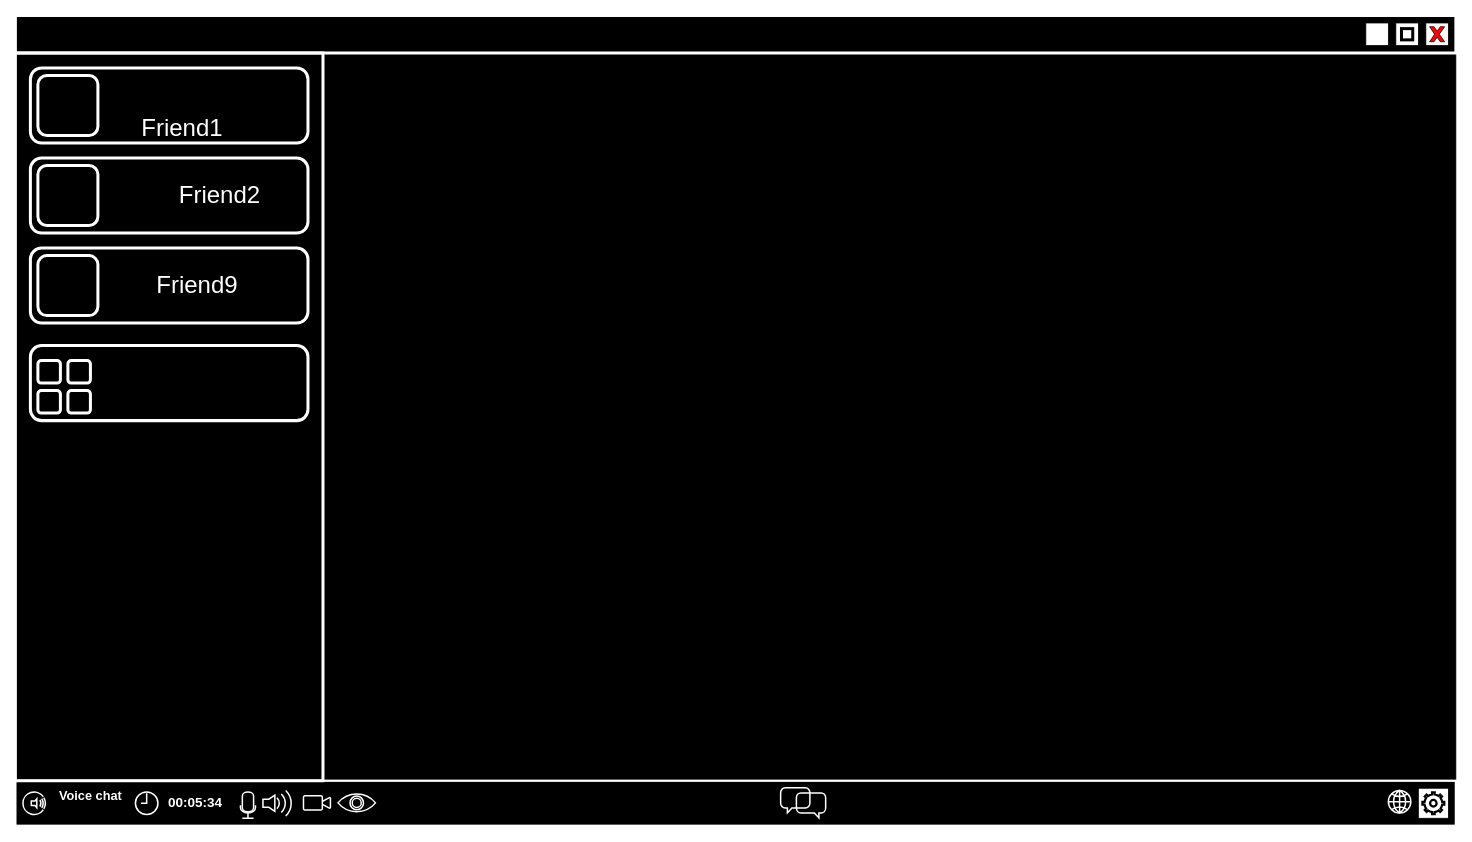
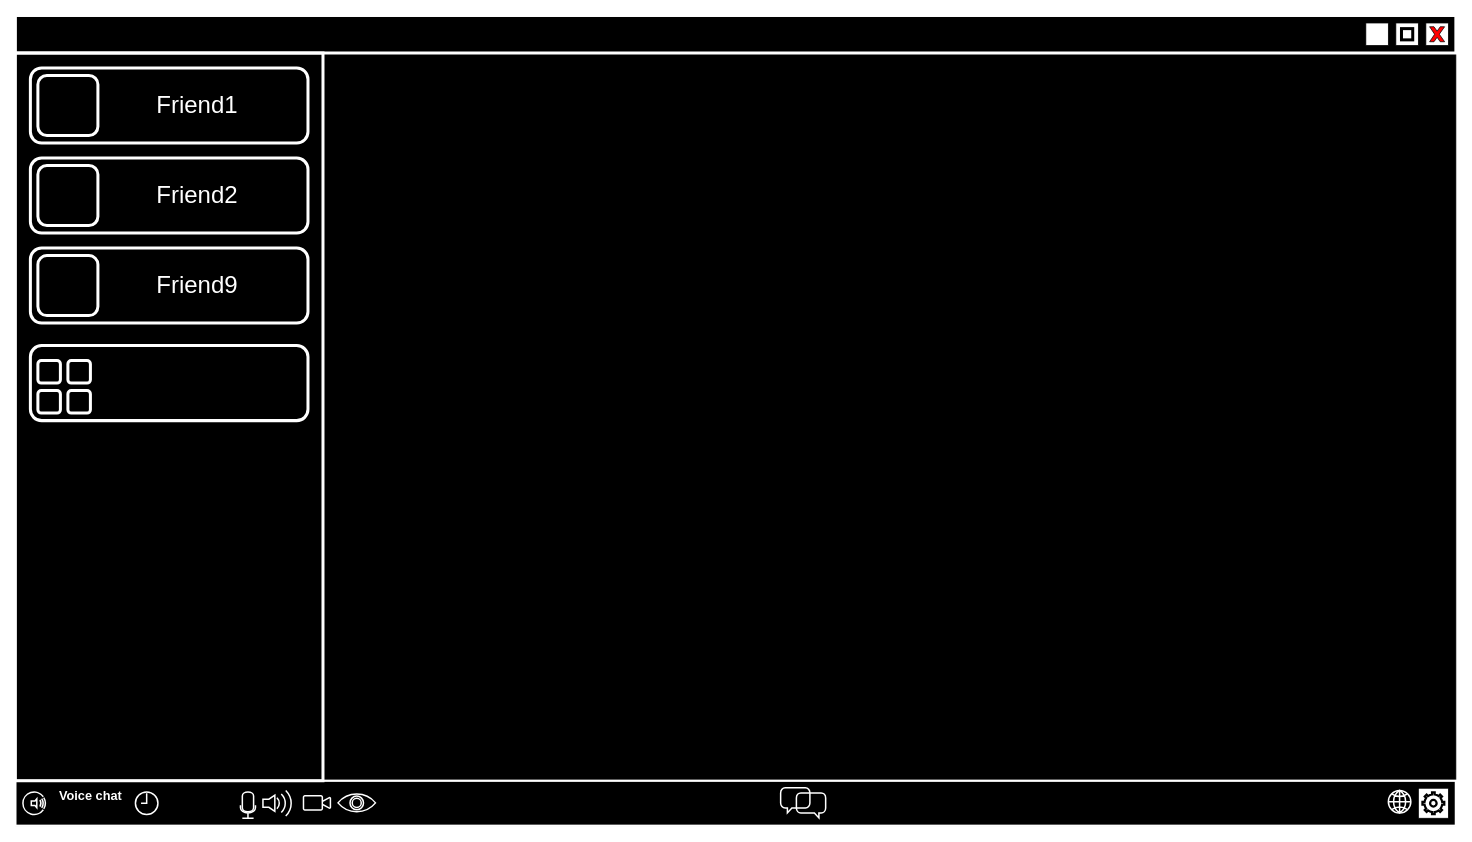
  <mxCell id="0" />
  <mxCell id="1" parent="0" />
  <mxCell id="2" value="" style="rounded=0;whiteSpace=wrap;html=1;rotation=0;fillColor=#000000;" vertex="1" parent="1"><mxGeometry width="1920" height="1080" as="geometry" x="20" y="20" /></mxCell>
  <mxCell id="3" value="" style="whiteSpace=wrap;html=1;aspect=fixed;" vertex="1" parent="1"><mxGeometry x="1900" y="30" width="30" height="30" as="geometry" /></mxCell>
  <mxCell id="4" value="" style="whiteSpace=wrap;html=1;aspect=fixed;" vertex="1" parent="1"><mxGeometry x="1860" y="30" width="30" height="30" as="geometry" /></mxCell>
  <mxCell id="5" value="" style="whiteSpace=wrap;html=1;aspect=fixed;" vertex="1" parent="1"><mxGeometry x="1820" y="30" width="30" height="30" as="geometry" /></mxCell>
  <mxCell id="6" value="" style="verticalLabelPosition=bottom;verticalAlign=top;html=1;shape=mxgraph.basic.x;fillColor=#ff0000;" vertex="1" parent="1"><mxGeometry x="1905" y="35" width="20" height="20" as="geometry" /></mxCell>
  <mxCell id="7" value="" style="rounded=0;whiteSpace=wrap;html=1;fillColor=none;strokeWidth=4;" vertex="1" parent="1"><mxGeometry x="1867.5" y="37.5" width="15" height="15" as="geometry" /></mxCell>
  <mxCell id="8" value="" style="rounded=0;whiteSpace=wrap;html=1;fillColor=none;strokeWidth=4;strokeColor=#FFFFFF;" vertex="1" parent="1"><mxGeometry width="1920" height="50" as="geometry" x="20" y="20" /></mxCell>
  <mxCell id="9" value="" style="rounded=0;whiteSpace=wrap;html=1;strokeColor=#FFFFFF;fillColor=none;strokeWidth=3;" vertex="1" parent="1"><mxGeometry y="1040" width="1920" height="60" as="geometry" x="20" /></mxCell>
  <mxCell id="10" value="" style="html=1;verticalLabelPosition=bottom;align=center;labelBackgroundColor=#ffffff;verticalAlign=top;strokeWidth=2;strokeColor=#FFFFFF;shadow=0;dashed=0;shape=mxgraph.ios7.icons.loud;fillColor=none;" vertex="1" parent="1"><mxGeometry x="30" y="1053.8" width="30.6" height="32.4" as="geometry" /></mxCell>
  <mxCell id="11" value="Voice chat" style="text;html=1;align=center;verticalAlign=middle;whiteSpace=wrap;rounded=0;strokeWidth=4;fontColor=#FFFFFF;fontStyle=1;fontSize=17;" vertex="1" parent="1"><mxGeometry x="70.6" y="1046.2" width="99.4" height="30" as="geometry" /></mxCell>
- <mxCell id="12" value="00:05:34" style="text;html=1;align=center;verticalAlign=middle;whiteSpace=wrap;rounded=0;strokeWidth=4;fontColor=#FFFFFF;fontStyle=1;fontSize=18;" vertex="1" parent="1"><mxGeometry x="210" y="1051.9" width="100" height="36.2" as="geometry" /></mxCell>
  <mxCell id="13" value="" style="html=1;verticalLabelPosition=bottom;align=center;labelBackgroundColor=#ffffff;verticalAlign=top;strokeWidth=2;strokeColor=#FFFFFF;shadow=0;dashed=0;shape=mxgraph.ios7.icons.clock;fillColor=none;" vertex="1" parent="1"><mxGeometry x="180" y="1055" width="30" height="30" as="geometry" /></mxCell>
  <mxCell id="14" value="" style="group" vertex="1" connectable="0" parent="1"><mxGeometry x="1890" y="1050" width="40" height="40" as="geometry" /></mxCell>
  <mxCell id="15" value="" style="whiteSpace=wrap;html=1;aspect=fixed;" vertex="1" parent="14"><mxGeometry width="40.0" height="40.0" as="geometry" /></mxCell>
  <mxCell id="16" value="" style="html=1;verticalLabelPosition=bottom;align=center;labelBackgroundColor=#ffffff;verticalAlign=top;strokeWidth=3;strokeColor=#000000;shadow=0;dashed=0;shape=mxgraph.ios7.icons.settings;" vertex="1" parent="14"><mxGeometry x="5.462" y="5.457" width="29.081" height="29.081" as="geometry" /></mxCell>
  <mxCell id="17" value="" style="html=1;verticalLabelPosition=bottom;align=center;labelBackgroundColor=#ffffff;verticalAlign=top;strokeWidth=2;strokeColor=#FFFFFF;shadow=0;dashed=0;shape=mxgraph.ios7.icons.video_conversation;fillColor=none;" vertex="1" parent="1"><mxGeometry x="404" y="1060" width="36" height="19" as="geometry" /></mxCell>
  <mxCell id="18" value="" style="html=1;verticalLabelPosition=bottom;align=center;labelBackgroundColor=#ffffff;verticalAlign=top;strokeWidth=2;strokeColor=#FFFFFF;shadow=0;dashed=0;shape=mxgraph.ios7.icons.microphone;fillColor=none;" vertex="1" parent="1"><mxGeometry x="320" y="1055" width="20" height="35" as="geometry" /></mxCell>
  <mxCell id="19" value="" style="html=1;verticalLabelPosition=bottom;align=center;labelBackgroundColor=#ffffff;verticalAlign=top;strokeWidth=2;strokeColor=#FFFFFF;shadow=0;dashed=0;shape=mxgraph.ios7.icons.volume_2;pointerEvents=1;fillColor=none;" vertex="1" parent="1"><mxGeometry x="350" y="1052.95" width="40" height="34.1" as="geometry" /></mxCell>
  <mxCell id="20" value="" style="html=1;verticalLabelPosition=bottom;align=center;labelBackgroundColor=#ffffff;verticalAlign=top;strokeWidth=2;strokeColor=#FFFFFF;shadow=0;dashed=0;shape=mxgraph.ios7.icons.eye;fillColor=none;" vertex="1" parent="1"><mxGeometry x="450" y="1057.75" width="50" height="23.5" as="geometry" /></mxCell>
  <mxCell id="21" value="" style="html=1;verticalLabelPosition=bottom;align=center;labelBackgroundColor=#ffffff;verticalAlign=top;strokeWidth=2;strokeColor=#FFFFFF;shadow=0;dashed=0;shape=mxgraph.ios7.icons.chat;fillColor=none;" vertex="1" parent="1"><mxGeometry x="1040" y="1049.5" width="60" height="40" as="geometry" /></mxCell>
  <mxCell id="22" value="" style="html=1;verticalLabelPosition=bottom;align=center;labelBackgroundColor=#ffffff;verticalAlign=top;strokeWidth=2;strokeColor=#FFFFFF;shadow=0;dashed=0;shape=mxgraph.ios7.icons.globe;fillColor=none;" vertex="1" parent="1"><mxGeometry x="1850" y="1052.95" width="30" height="30" as="geometry" /></mxCell>
  <mxCell id="23" value="" style="rounded=0;whiteSpace=wrap;html=1;fillColor=none;strokeColor=#FFFFFF;strokeWidth=4;" vertex="1" parent="1"><mxGeometry y="70" width="410" height="970" as="geometry" x="20" /></mxCell>
  <mxCell id="24" value="" style="rounded=1;whiteSpace=wrap;html=1;strokeColor=#FFFFFF;fillColor=none;strokeWidth=4;" vertex="1" parent="1"><mxGeometry x="40" y="90" width="370" height="100" as="geometry" /></mxCell>
  <mxCell id="25" value="" style="rounded=1;whiteSpace=wrap;html=1;strokeColor=#FFFFFF;fillColor=none;strokeWidth=4;" vertex="1" parent="1"><mxGeometry x="50" y="100" width="80" height="80" as="geometry" /></mxCell>
- <mxCell id="26" value="Friend1" style="text;html=1;align=center;verticalAlign=middle;whiteSpace=wrap;rounded=0;fontSize=32;fontColor=#FFFFFF;" vertex="1" parent="1"><mxGeometry x="175" y="155" width="135" height="30" as="geometry" /></mxCell>
+ <mxCell id="26" value="Friend1" style="text;html=1;align=center;verticalAlign=middle;whiteSpace=wrap;rounded=0;fontSize=32;fontColor=#FFFFFF;" vertex="1" parent="1"><mxGeometry x="195" y="125" width="135" height="30" as="geometry" /></mxCell>
  <mxCell id="27" value="" style="rounded=1;whiteSpace=wrap;html=1;strokeColor=#FFFFFF;fillColor=none;strokeWidth=4;" vertex="1" parent="1"><mxGeometry x="40" y="210" width="370" height="100" as="geometry" /></mxCell>
  <mxCell id="28" value="" style="rounded=1;whiteSpace=wrap;html=1;strokeColor=#FFFFFF;fillColor=none;strokeWidth=4;" vertex="1" parent="1"><mxGeometry x="50" y="220" width="80" height="80" as="geometry" /></mxCell>
- <mxCell id="29" value="Friend2" style="text;html=1;align=center;verticalAlign=middle;whiteSpace=wrap;rounded=0;fontSize=32;fontColor=#FFFFFF;" vertex="1" parent="1"><mxGeometry x="225" y="245" width="135" height="30" as="geometry" /></mxCell>
+ <mxCell id="29" value="Friend2" style="text;html=1;align=center;verticalAlign=middle;whiteSpace=wrap;rounded=0;fontSize=32;fontColor=#FFFFFF;" vertex="1" parent="1"><mxGeometry x="195" y="245" width="135" height="30" as="geometry" /></mxCell>
  <mxCell id="30" value="" style="rounded=1;whiteSpace=wrap;html=1;strokeColor=#FFFFFF;fillColor=none;strokeWidth=4;" vertex="1" parent="1"><mxGeometry x="40" y="330" width="370" height="100" as="geometry" /></mxCell>
  <mxCell id="31" value="" style="rounded=1;whiteSpace=wrap;html=1;strokeColor=#FFFFFF;fillColor=none;strokeWidth=4;" vertex="1" parent="1"><mxGeometry x="50" y="340" width="80" height="80" as="geometry" /></mxCell>
  <mxCell id="32" value="Friend9" style="text;html=1;align=center;verticalAlign=middle;whiteSpace=wrap;rounded=0;fontSize=32;fontColor=#FFFFFF;" vertex="1" parent="1"><mxGeometry x="195" y="365" width="135" height="30" as="geometry" /></mxCell>
  <mxCell id="33" value="" style="rounded=1;whiteSpace=wrap;html=1;strokeColor=#FFFFFF;fillColor=none;strokeWidth=4;" vertex="1" parent="1"><mxGeometry x="40" y="460" width="370" height="100" as="geometry" /></mxCell>
  <mxCell id="34" value="" style="rounded=1;whiteSpace=wrap;html=1;strokeColor=#FFFFFF;fillColor=none;strokeWidth=4;" vertex="1" parent="1"><mxGeometry x="50" y="480" width="30" height="30" as="geometry" /></mxCell>
  <mxCell id="35" value="" style="rounded=1;whiteSpace=wrap;html=1;strokeColor=#FFFFFF;fillColor=none;strokeWidth=4;" vertex="1" parent="1"><mxGeometry x="90" y="480" width="30" height="30" as="geometry" /></mxCell>
  <mxCell id="36" value="" style="rounded=1;whiteSpace=wrap;html=1;strokeColor=#FFFFFF;fillColor=none;strokeWidth=4;" vertex="1" parent="1"><mxGeometry x="90" y="520" width="30" height="30" as="geometry" /></mxCell>
  <mxCell id="37" value="" style="rounded=1;whiteSpace=wrap;html=1;strokeColor=#FFFFFF;fillColor=none;strokeWidth=4;" vertex="1" parent="1"><mxGeometry x="50" y="520" width="30" height="30" as="geometry" /></mxCell>
